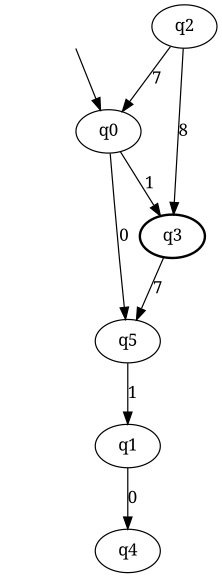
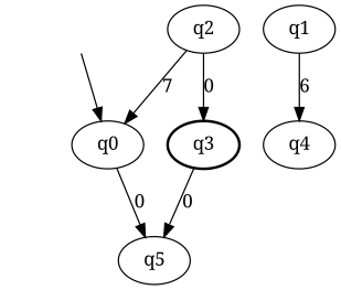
  digraph {
    fontname="Noto Serif"
    rankdir=TB
    node [fontname="Noto Serif"]
    edge [fontname="Noto Serif"]
    _invisible [style=invis]
    q0
    q3 [penwidth=2]
    q5
    q1
    q4
    q2
    _invisible -> q0
-   q0 -> q3 [label=1]
    q0 -> q5 [label=0]
-   q3 -> q5 [label=7]
-   q5 -> q1 [label=1]
-   q1 -> q4 [label=0]
+   q3 -> q5 [label=0]
+   q1 -> q4 [label=6]
    q2 -> q0 [label=7]
-   q2 -> q3 [label=8]
+   q2 -> q3 [label=0]
  }
